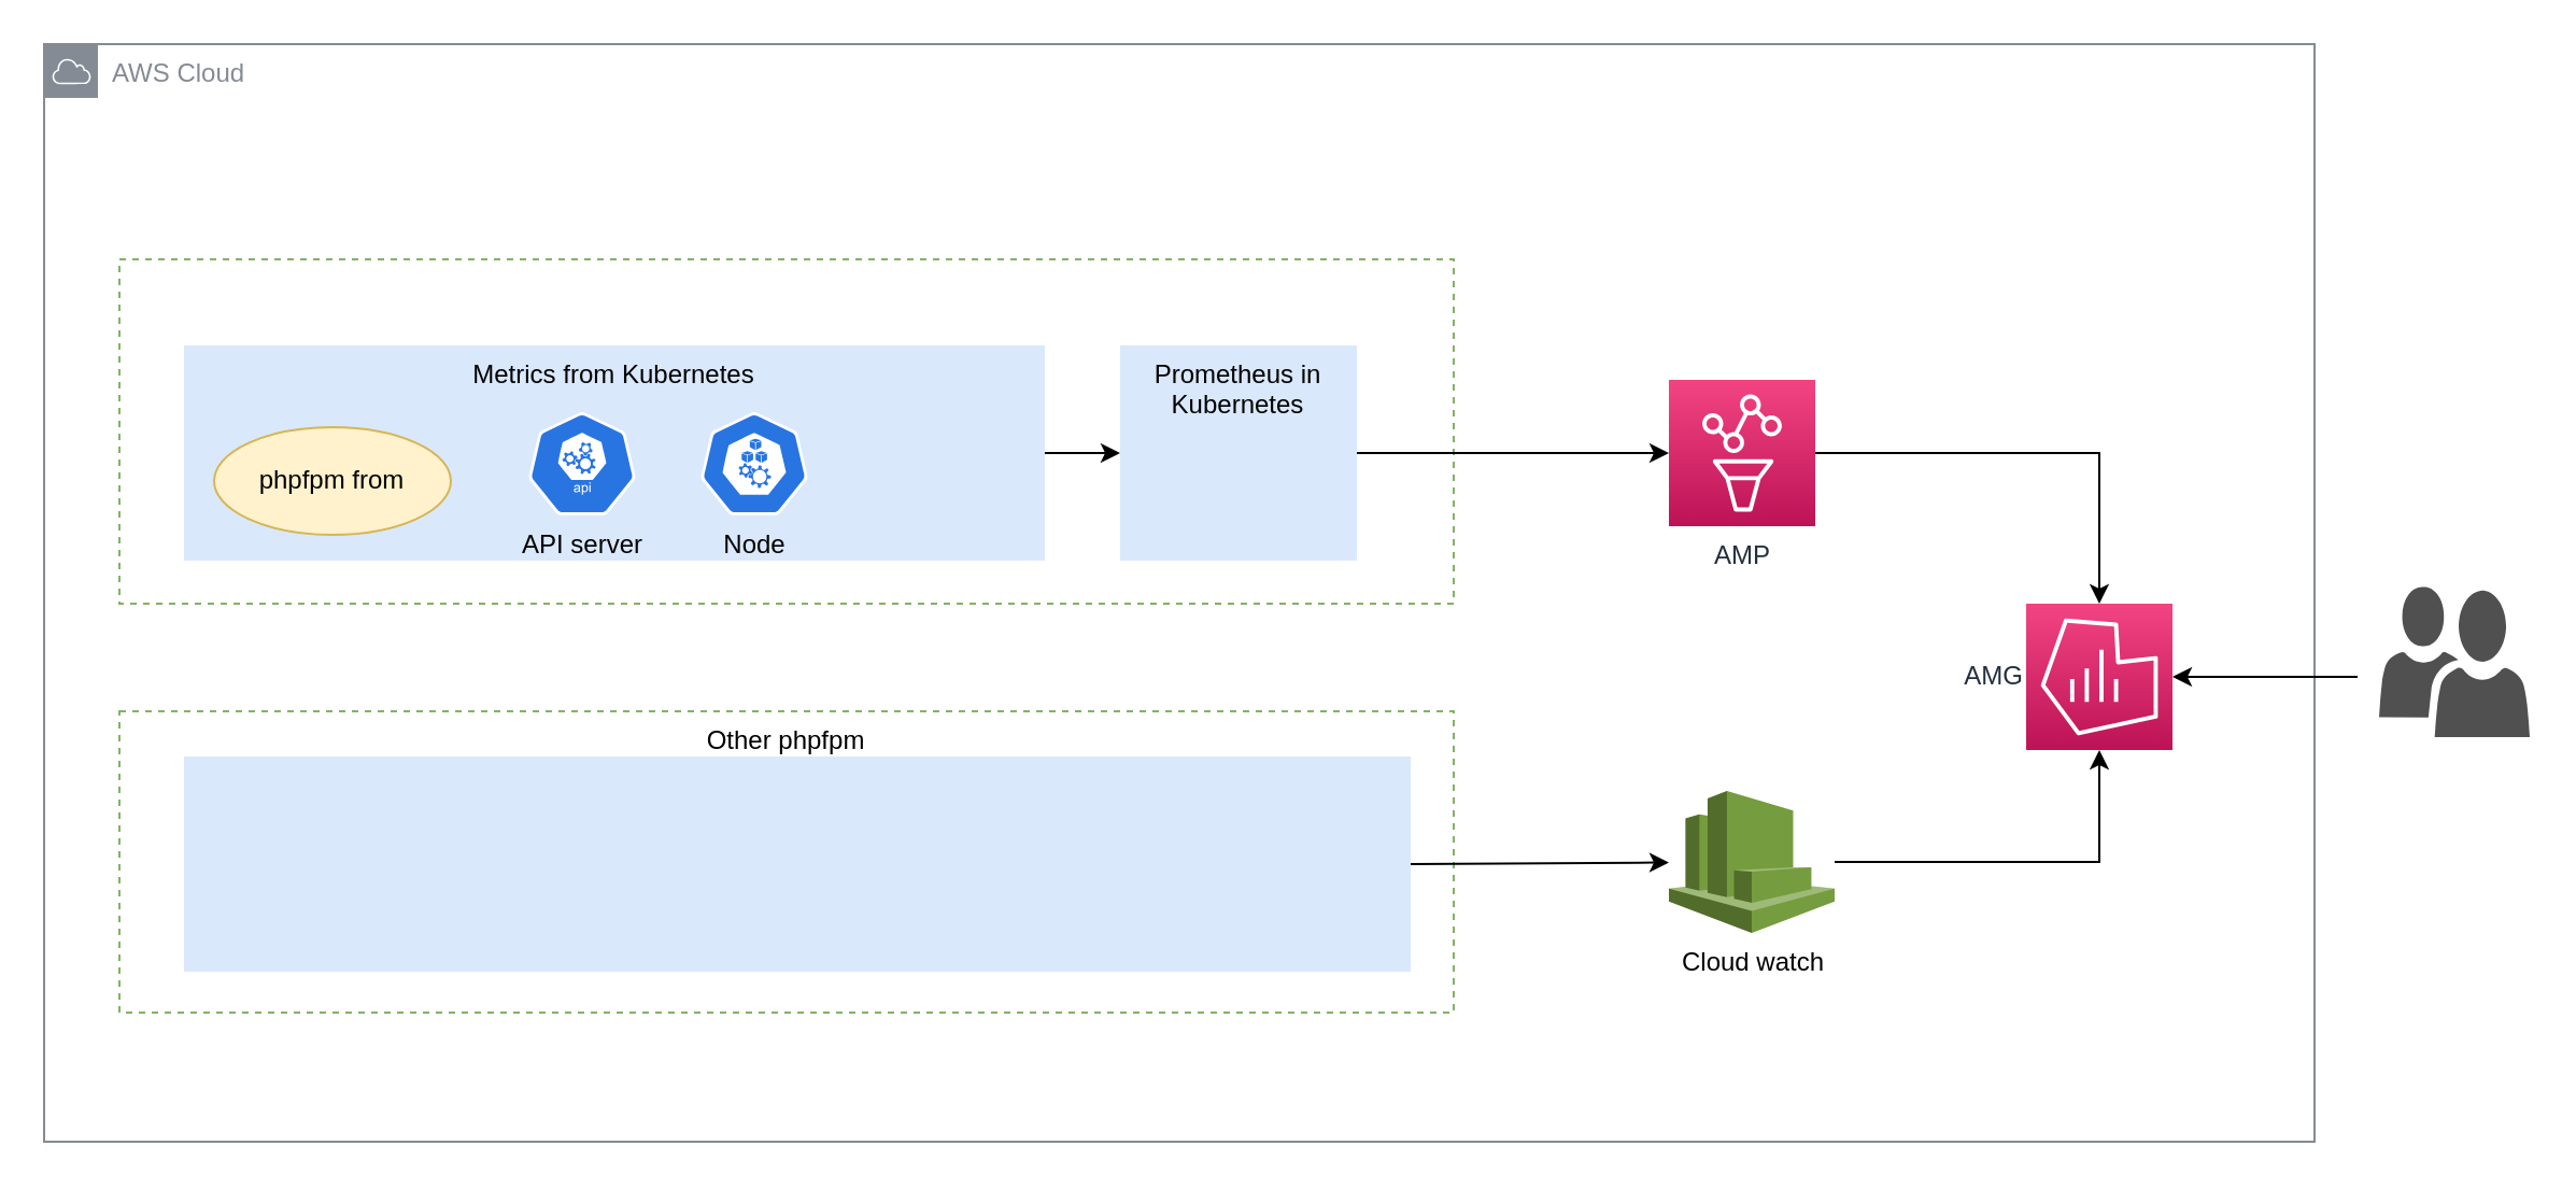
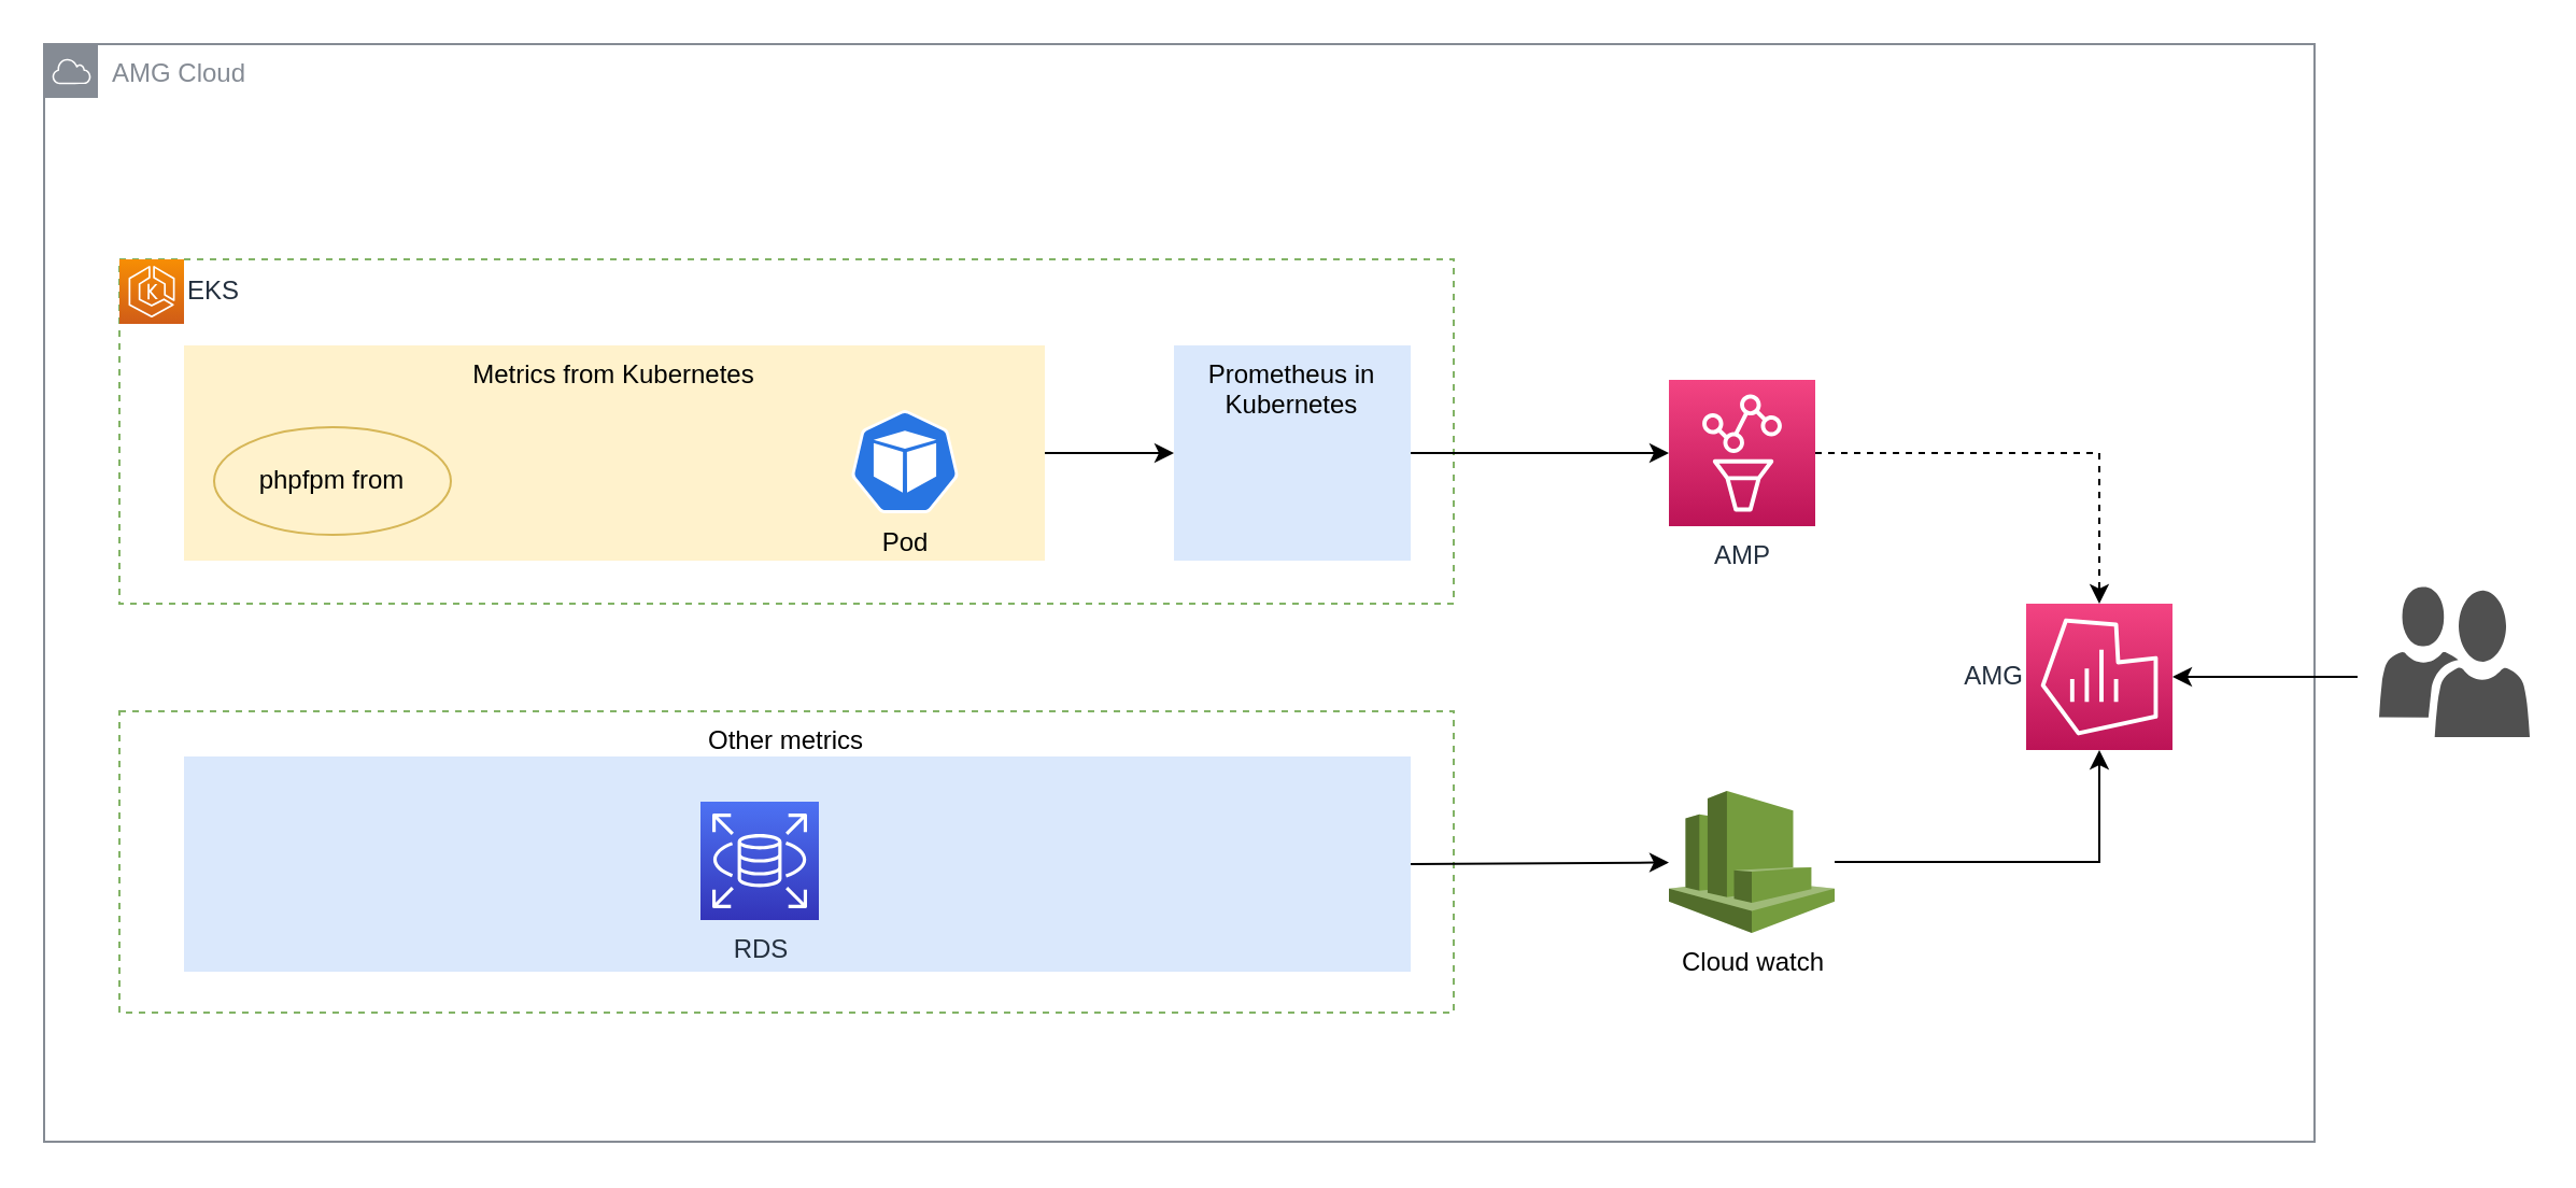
  <mxCell id="0" />
  <mxCell id="1" parent="0" />
- <mxCell id="2" value="AWS Cloud" style="sketch=0;outlineConnect=0;gradientColor=none;html=1;whiteSpace=wrap;fontSize=12;fontStyle=0;shape=mxgraph.aws4.group;grIcon=mxgraph.aws4.group_aws_cloud;strokeColor=#858B94;fillColor=none;verticalAlign=top;align=left;spacingLeft=30;fontColor=#858B94;dashed=0;" vertex="1" parent="1"><mxGeometry x="20" y="20" width="1055" height="510" as="geometry" /></mxCell>
- <mxCell id="3" value="Other phpfpm" style="rounded=0;whiteSpace=wrap;html=1;dashed=1;fillColor=none;labelPosition=center;verticalLabelPosition=middle;align=center;verticalAlign=top;strokeColor=#82b366;" vertex="1" parent="1"><mxGeometry x="55" y="330" width="620" height="140" as="geometry" /></mxCell>
+ <mxCell id="2" value="AMG Cloud" style="sketch=0;outlineConnect=0;gradientColor=none;html=1;whiteSpace=wrap;fontSize=12;fontStyle=0;shape=mxgraph.aws4.group;grIcon=mxgraph.aws4.group_aws_cloud;strokeColor=#858B94;fillColor=none;verticalAlign=top;align=left;spacingLeft=30;fontColor=#858B94;dashed=0;" vertex="1" parent="1"><mxGeometry x="20" y="20" width="1055" height="510" as="geometry" /></mxCell>
+ <mxCell id="3" value="Other metrics" style="rounded=0;whiteSpace=wrap;html=1;dashed=1;fillColor=none;labelPosition=center;verticalLabelPosition=middle;align=center;verticalAlign=top;strokeColor=#82b366;" vertex="1" parent="1"><mxGeometry x="55" y="330" width="620" height="140" as="geometry" /></mxCell>
  <mxCell id="4" value="" style="rounded=0;whiteSpace=wrap;html=1;fillColor=none;strokeColor=#82b366;dashed=1;" vertex="1" parent="1"><mxGeometry x="55" y="120" width="620" height="160" as="geometry" /></mxCell>
- <mxCell id="5" value="Metrics from Kubernetes" style="rounded=0;whiteSpace=wrap;html=1;fillColor=#dae8fc;strokeColor=none;verticalAlign=top;" vertex="1" parent="1"><mxGeometry x="85" y="160" width="400" height="100" as="geometry" /></mxCell>
+ <mxCell id="5" value="Metrics from Kubernetes" style="rounded=0;whiteSpace=wrap;html=1;fillColor=#fff2cc;strokeColor=none;verticalAlign=top;" vertex="1" parent="1"><mxGeometry x="85" y="160" width="400" height="100" as="geometry" /></mxCell>
  <mxCell id="6" value="phpfpm from" style="ellipse;whiteSpace=wrap;html=1;fillColor=#fff2cc;strokeColor=#d6b656;" vertex="1" parent="1"><mxGeometry x="99" y="198" width="110" height="50" as="geometry" /></mxCell>
- <mxCell id="7" value="API server" style="sketch=0;html=1;dashed=0;whitespace=wrap;fillColor=#2875E2;strokeColor=#ffffff;points=[[0.005,0.63,0],[0.1,0.2,0],[0.9,0.2,0],[0.5,0,0],[0.995,0.63,0],[0.72,0.99,0],[0.5,1,0],[0.28,0.99,0]];shape=mxgraph.kubernetes.icon;prIcon=api;labelPosition=center;verticalLabelPosition=bottom;align=center;verticalAlign=top;" vertex="1" parent="1"><mxGeometry x="245" y="191" width="50" height="48" as="geometry" /></mxCell>
- <mxCell id="9" value="Node" style="sketch=0;html=1;dashed=0;whitespace=wrap;fillColor=#2875E2;strokeColor=#ffffff;points=[[0.005,0.63,0],[0.1,0.2,0],[0.9,0.2,0],[0.5,0,0],[0.995,0.63,0],[0.72,0.99,0],[0.5,1,0],[0.28,0.99,0]];shape=mxgraph.kubernetes.icon;prIcon=node;labelPosition=center;verticalLabelPosition=bottom;align=center;verticalAlign=top;" vertex="1" parent="1"><mxGeometry x="325" y="191" width="50" height="48" as="geometry" /></mxCell>
- <mxCell id="11" value="Prometheus in Kubernetes" style="rounded=0;whiteSpace=wrap;html=1;fillColor=#dae8fc;strokeColor=none;dashed=1;verticalAlign=top;" vertex="1" parent="1"><mxGeometry x="520" y="160" width="110" height="100" as="geometry" /></mxCell>
+ <mxCell id="8" value="Pod" style="sketch=0;html=1;dashed=0;whitespace=wrap;fillColor=#2875E2;strokeColor=#ffffff;points=[[0.005,0.63,0],[0.1,0.2,0],[0.9,0.2,0],[0.5,0,0],[0.995,0.63,0],[0.72,0.99,0],[0.5,1,0],[0.28,0.99,0]];shape=mxgraph.kubernetes.icon;prIcon=pod;labelPosition=center;verticalLabelPosition=bottom;align=center;verticalAlign=top;" vertex="1" parent="1"><mxGeometry x="395" y="190" width="50" height="48" as="geometry" /></mxCell>
+ <mxCell id="10" value="EKS" style="sketch=0;points=[[0,0,0],[0.25,0,0],[0.5,0,0],[0.75,0,0],[1,0,0],[0,1,0],[0.25,1,0],[0.5,1,0],[0.75,1,0],[1,1,0],[0,0.25,0],[0,0.5,0],[0,0.75,0],[1,0.25,0],[1,0.5,0],[1,0.75,0]];outlineConnect=0;fontColor=#232F3E;gradientColor=#F78E04;gradientDirection=north;fillColor=#D05C17;strokeColor=#ffffff;dashed=0;verticalLabelPosition=middle;verticalAlign=middle;align=left;html=1;fontSize=12;fontStyle=0;aspect=fixed;shape=mxgraph.aws4.resourceIcon;resIcon=mxgraph.aws4.eks;labelPosition=right;" vertex="1" parent="1"><mxGeometry x="55" y="120" width="30" height="30" as="geometry" /></mxCell>
+ <mxCell id="11" value="Prometheus in Kubernetes" style="rounded=0;whiteSpace=wrap;html=1;fillColor=#dae8fc;strokeColor=none;dashed=1;verticalAlign=top;" vertex="1" parent="1"><mxGeometry x="545" y="160" width="110" height="100" as="geometry" /></mxCell>
  <mxCell id="12" value="AMP" style="sketch=0;points=[[0,0,0],[0.25,0,0],[0.5,0,0],[0.75,0,0],[1,0,0],[0,1,0],[0.25,1,0],[0.5,1,0],[0.75,1,0],[1,1,0],[0,0.25,0],[0,0.5,0],[0,0.75,0],[1,0.25,0],[1,0.5,0],[1,0.75,0]];points=[[0,0,0],[0.25,0,0],[0.5,0,0],[0.75,0,0],[1,0,0],[0,1,0],[0.25,1,0],[0.5,1,0],[0.75,1,0],[1,1,0],[0,0.25,0],[0,0.5,0],[0,0.75,0],[1,0.25,0],[1,0.5,0],[1,0.75,0]];outlineConnect=0;fontColor=#232F3E;gradientColor=#F34482;gradientDirection=north;fillColor=#BC1356;strokeColor=#ffffff;dashed=0;verticalLabelPosition=bottom;verticalAlign=top;align=center;html=1;fontSize=12;fontStyle=0;aspect=fixed;shape=mxgraph.aws4.resourceIcon;resIcon=mxgraph.aws4.managed_service_for_prometheus;" vertex="1" parent="1"><mxGeometry x="775" y="176" width="68" height="68" as="geometry" /></mxCell>
  <mxCell id="13" value="" style="endArrow=classic;html=1;rounded=0;exitX=1;exitY=0.5;exitDx=0;exitDy=0;entryX=0;entryY=0.5;entryDx=0;entryDy=0;entryPerimeter=0;" edge="1" parent="1" source="11" target="12"><mxGeometry width="50" height="50" relative="1" as="geometry"><mxPoint x="685" y="250" as="sourcePoint" /><mxPoint x="735" y="200" as="targetPoint" /></mxGeometry></mxCell>
  <mxCell id="14" value="" style="endArrow=classic;html=1;rounded=0;entryX=0;entryY=0.5;entryDx=0;entryDy=0;exitX=1;exitY=0.5;exitDx=0;exitDy=0;" edge="1" parent="1" source="5" target="11"><mxGeometry width="50" height="50" relative="1" as="geometry"><mxPoint x="485" y="250" as="sourcePoint" /><mxPoint x="535" y="200" as="targetPoint" /></mxGeometry></mxCell>
  <mxCell id="15" value="" style="rounded=0;whiteSpace=wrap;html=1;fillColor=#dae8fc;strokeColor=none;verticalAlign=top;" vertex="1" parent="1"><mxGeometry x="85" y="351" width="570" height="100" as="geometry" /></mxCell>
+ <mxCell id="16" value="RDS" style="sketch=0;points=[[0,0,0],[0.25,0,0],[0.5,0,0],[0.75,0,0],[1,0,0],[0,1,0],[0.25,1,0],[0.5,1,0],[0.75,1,0],[1,1,0],[0,0.25,0],[0,0.5,0],[0,0.75,0],[1,0.25,0],[1,0.5,0],[1,0.75,0]];outlineConnect=0;fontColor=#232F3E;gradientColor=#4D72F3;gradientDirection=north;fillColor=#3334B9;strokeColor=#ffffff;dashed=0;verticalLabelPosition=bottom;verticalAlign=top;align=center;html=1;fontSize=12;fontStyle=0;aspect=fixed;shape=mxgraph.aws4.resourceIcon;resIcon=mxgraph.aws4.rds;" vertex="1" parent="1"><mxGeometry x="325" y="372" width="55" height="55" as="geometry" /></mxCell>
  <mxCell id="17" value="Cloud watch" style="outlineConnect=0;dashed=0;verticalLabelPosition=bottom;verticalAlign=top;align=center;html=1;shape=mxgraph.aws3.cloudwatch;fillColor=#759C3E;gradientColor=none;" vertex="1" parent="1"><mxGeometry x="775" y="367" width="77" height="66" as="geometry" /></mxCell>
  <mxCell id="18" value="" style="endArrow=classic;html=1;rounded=0;exitX=1;exitY=0.5;exitDx=0;exitDy=0;" edge="1" parent="1" source="15" target="17"><mxGeometry width="50" height="50" relative="1" as="geometry"><mxPoint x="665" y="220" as="sourcePoint" /><mxPoint x="785" y="220" as="targetPoint" /></mxGeometry></mxCell>
  <mxCell id="19" value="AMG" style="sketch=0;points=[[0,0,0],[0.25,0,0],[0.5,0,0],[0.75,0,0],[1,0,0],[0,1,0],[0.25,1,0],[0.5,1,0],[0.75,1,0],[1,1,0],[0,0.25,0],[0,0.5,0],[0,0.75,0],[1,0.25,0],[1,0.5,0],[1,0.75,0]];points=[[0,0,0],[0.25,0,0],[0.5,0,0],[0.75,0,0],[1,0,0],[0,1,0],[0.25,1,0],[0.5,1,0],[0.75,1,0],[1,1,0],[0,0.25,0],[0,0.5,0],[0,0.75,0],[1,0.25,0],[1,0.5,0],[1,0.75,0]];outlineConnect=0;fontColor=#232F3E;gradientColor=#F34482;gradientDirection=north;fillColor=#BC1356;strokeColor=#ffffff;dashed=0;verticalLabelPosition=middle;verticalAlign=middle;align=right;html=1;fontSize=12;fontStyle=0;aspect=fixed;shape=mxgraph.aws4.resourceIcon;resIcon=mxgraph.aws4.managed_service_for_grafana;labelPosition=left;" vertex="1" parent="1"><mxGeometry x="941" y="280" width="68" height="68" as="geometry" /></mxCell>
- <mxCell id="20" value="" style="endArrow=classic;html=1;rounded=0;exitX=1;exitY=0.5;exitDx=0;exitDy=0;exitPerimeter=0;" edge="1" parent="1" source="12" target="19"><mxGeometry width="50" height="50" relative="1" as="geometry"><mxPoint x="475" y="270" as="sourcePoint" /><mxPoint x="525" y="220" as="targetPoint" /><Array as="points"><mxPoint x="975" y="210" /></Array></mxGeometry></mxCell>
+ <mxCell id="20" value="" style="endArrow=classic;html=1;rounded=0;exitX=1;exitY=0.5;exitDx=0;exitDy=0;exitPerimeter=0;dashed=1;" edge="1" parent="1" source="12" target="19"><mxGeometry width="50" height="50" relative="1" as="geometry"><mxPoint x="475" y="270" as="sourcePoint" /><mxPoint x="525" y="220" as="targetPoint" /><Array as="points"><mxPoint x="975" y="210" /></Array></mxGeometry></mxCell>
  <mxCell id="21" value="" style="endArrow=classic;html=1;rounded=0;entryX=0.5;entryY=1;entryDx=0;entryDy=0;entryPerimeter=0;" edge="1" parent="1" source="17" target="19"><mxGeometry width="50" height="50" relative="1" as="geometry"><mxPoint x="885" y="450" as="sourcePoint" /><mxPoint x="935" y="400" as="targetPoint" /><Array as="points"><mxPoint x="975" y="400" /></Array></mxGeometry></mxCell>
  <mxCell id="22" value="" style="endArrow=classic;html=1;rounded=0;entryX=1;entryY=0.5;entryDx=0;entryDy=0;entryPerimeter=0;" edge="1" parent="1" target="19"><mxGeometry width="50" height="50" relative="1" as="geometry"><mxPoint x="1095" y="314" as="sourcePoint" /><mxPoint x="1145" y="290" as="targetPoint" /></mxGeometry></mxCell>
  <mxCell id="23" value="" style="sketch=0;pointerEvents=1;shadow=0;dashed=0;html=1;strokeColor=none;labelPosition=center;verticalLabelPosition=bottom;verticalAlign=top;align=center;fillColor=#505050;shape=mxgraph.mscae.intune.user_group" vertex="1" parent="1"><mxGeometry x="1105" y="272" width="70" height="70" as="geometry" /></mxCell>
